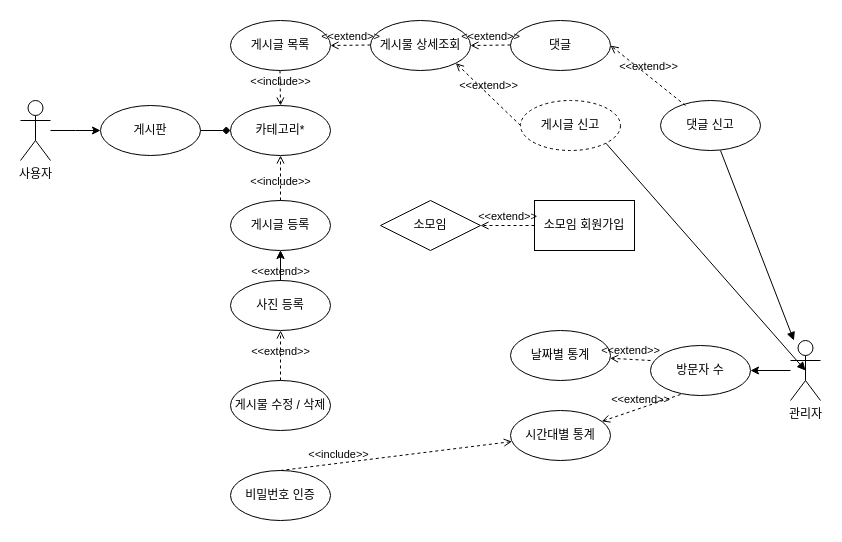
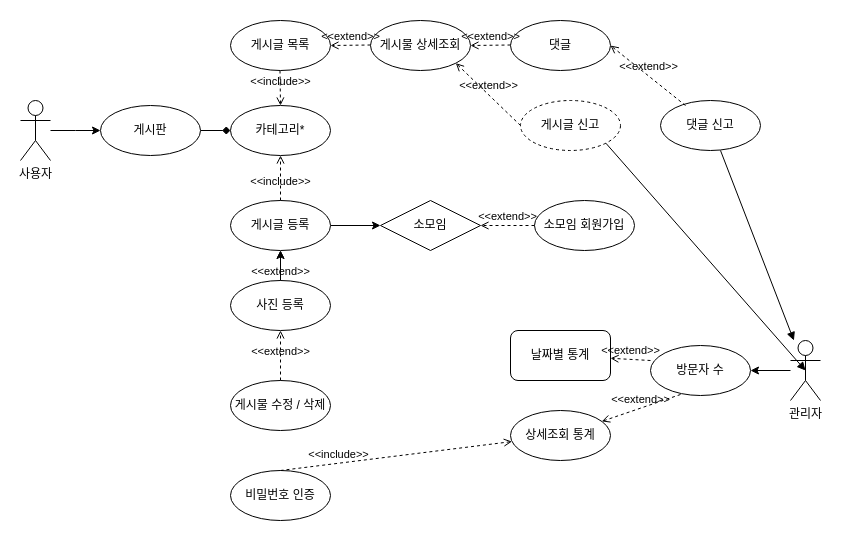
  <mxCell id="0" />
  <mxCell id="1" parent="0" />
  <mxCell id="2" value="" style="edgeStyle=orthogonalEdgeStyle;rounded=0;orthogonalLoop=1;jettySize=auto;html=1;" edge="1" parent="1" source="3"><mxGeometry relative="1" as="geometry"><mxPoint x="100" y="130" as="targetPoint" /></mxGeometry></mxCell>
  <mxCell id="3" value="사용자" style="shape=umlActor;verticalLabelPosition=bottom;verticalAlign=top;html=1;outlineConnect=0;" vertex="1" parent="1"><mxGeometry x="20" y="100" width="30" height="60" as="geometry" /></mxCell>
  <mxCell id="4" value="" style="edgeStyle=orthogonalEdgeStyle;rounded=0;orthogonalLoop=1;jettySize=auto;html=1;" edge="1" parent="1" source="5" target="22"><mxGeometry relative="1" as="geometry" /></mxCell>
  <mxCell id="5" value="관리자" style="shape=umlActor;verticalLabelPosition=bottom;verticalAlign=top;html=1;outlineConnect=0;" vertex="1" parent="1"><mxGeometry x="790" y="340" width="30" height="60" as="geometry" /></mxCell>
  <mxCell id="6" value="" style="edgeStyle=orthogonalEdgeStyle;rounded=0;orthogonalLoop=1;jettySize=auto;html=1;endArrow=diamond;" edge="1" parent="1" source="7" target="8"><mxGeometry relative="1" as="geometry" /></mxCell>
  <mxCell id="7" value="게시판" style="ellipse;html=1;whiteSpace=wrap;" vertex="1" parent="1"><mxGeometry x="100" y="105" width="100" height="50" as="geometry" /></mxCell>
  <mxCell id="8" value="카테고리*" style="ellipse;html=1;whiteSpace=wrap;" vertex="1" parent="1"><mxGeometry x="230" y="105" width="100" height="50" as="geometry" /></mxCell>
  <mxCell id="9" value="게시글 목록" style="ellipse;html=1;whiteSpace=wrap;" vertex="1" parent="1"><mxGeometry x="230" y="20" width="100" height="50" as="geometry" /></mxCell>
  <mxCell id="10" value="게시물 상세조회" style="ellipse;html=1;whiteSpace=wrap;" vertex="1" parent="1"><mxGeometry x="370" y="20" width="100" height="50" as="geometry" /></mxCell>
  <mxCell id="11" value="댓글" style="ellipse;html=1;whiteSpace=wrap;" vertex="1" parent="1"><mxGeometry x="510" y="20" width="100" height="50" as="geometry" /></mxCell>
  <mxCell id="12" value="게시글 신고" style="ellipse;html=1;whiteSpace=wrap;dashed=1;" vertex="1" parent="1"><mxGeometry x="520" y="100" width="100" height="50" as="geometry" /></mxCell>
  <mxCell id="13" value="댓글 신고" style="ellipse;html=1;whiteSpace=wrap;" vertex="1" parent="1"><mxGeometry x="660" y="100" width="100" height="50" as="geometry" /></mxCell>
+ <mxCell id="14" value="" style="edgeStyle=orthogonalEdgeStyle;rounded=0;orthogonalLoop=1;jettySize=auto;html=1;" edge="1" parent="1" source="15" target="20"><mxGeometry relative="1" as="geometry" /></mxCell>
  <mxCell id="15" value="게시글 등록" style="ellipse;html=1;whiteSpace=wrap;" vertex="1" parent="1"><mxGeometry x="230" y="200" width="100" height="50" as="geometry" /></mxCell>
  <mxCell id="16" value="" style="edgeStyle=orthogonalEdgeStyle;rounded=0;orthogonalLoop=1;jettySize=auto;html=1;" edge="1" parent="1" source="17" target="15"><mxGeometry relative="1" as="geometry" /></mxCell>
  <mxCell id="17" value="사진 등록" style="ellipse;html=1;whiteSpace=wrap;" vertex="1" parent="1"><mxGeometry x="230" y="280" width="100" height="50" as="geometry" /></mxCell>
  <mxCell id="18" value="비밀번호 인증" style="ellipse;html=1;whiteSpace=wrap;" vertex="1" parent="1"><mxGeometry x="230" y="470" width="100" height="50" as="geometry" /></mxCell>
  <mxCell id="19" value="게시물 수정 / 삭제" style="ellipse;html=1;whiteSpace=wrap;" vertex="1" parent="1"><mxGeometry x="230" y="380" width="100" height="50" as="geometry" /></mxCell>
  <mxCell id="20" value="소모임" style="rhombus;html=1;whiteSpace=wrap;" vertex="1" parent="1"><mxGeometry x="380" y="200" width="100" height="50" as="geometry" /></mxCell>
- <mxCell id="21" value="소모임 회원가입" style="html=1;whiteSpace=wrap;rounded=0;" vertex="1" parent="1"><mxGeometry x="534" y="200" width="100" height="50" as="geometry" /></mxCell>
+ <mxCell id="21" value="소모임 회원가입" style="ellipse;html=1;whiteSpace=wrap;" vertex="1" parent="1"><mxGeometry x="534" y="200" width="100" height="50" as="geometry" /></mxCell>
  <mxCell id="22" value="방문자 수" style="ellipse;html=1;whiteSpace=wrap;" vertex="1" parent="1"><mxGeometry x="650" y="345" width="100" height="50" as="geometry" /></mxCell>
- <mxCell id="23" value="날짜별 통계" style="ellipse;html=1;whiteSpace=wrap;" vertex="1" parent="1"><mxGeometry x="510" y="330" width="100" height="50" as="geometry" /></mxCell>
- <mxCell id="24" value="시간대별 통계" style="ellipse;html=1;whiteSpace=wrap;" vertex="1" parent="1"><mxGeometry x="510" y="410" width="100" height="50" as="geometry" /></mxCell>
+ <mxCell id="23" value="날짜별 통계" style="html=1;whiteSpace=wrap;rounded=1;" vertex="1" parent="1"><mxGeometry x="510" y="330" width="100" height="50" as="geometry" /></mxCell>
+ <mxCell id="24" value="상세조회 통계" style="ellipse;html=1;whiteSpace=wrap;" vertex="1" parent="1"><mxGeometry x="510" y="410" width="100" height="50" as="geometry" /></mxCell>
  <mxCell id="25" value="&amp;lt;&amp;lt;include&amp;gt;&amp;gt;" style="html=1;verticalAlign=bottom;labelBackgroundColor=none;endArrow=open;endFill=0;dashed=1;rounded=0;" edge="1" parent="1" target="8"><mxGeometry x="0.143" width="160" relative="1" as="geometry"><mxPoint x="279.5" y="70" as="sourcePoint" /><mxPoint x="279.5" y="35" as="targetPoint" /><mxPoint as="offset" /></mxGeometry></mxCell>
  <mxCell id="26" value="&amp;lt;&amp;lt;include&amp;gt;&amp;gt;" style="html=1;verticalAlign=bottom;labelBackgroundColor=none;endArrow=open;endFill=0;dashed=1;rounded=0;exitX=0.5;exitY=0;exitDx=0;exitDy=0;entryX=0.5;entryY=1;entryDx=0;entryDy=0;" edge="1" parent="1" source="15" target="8"><mxGeometry x="-0.556" width="160" relative="1" as="geometry"><mxPoint x="330" y="140" as="sourcePoint" /><mxPoint x="490" y="140" as="targetPoint" /><mxPoint as="offset" /></mxGeometry></mxCell>
  <mxCell id="27" value="&amp;lt;&amp;lt;extend&amp;gt;&amp;gt;" style="html=1;verticalAlign=bottom;labelBackgroundColor=none;endArrow=open;endFill=0;dashed=1;rounded=0;" edge="1" parent="1" target="15"><mxGeometry x="-1" width="160" relative="1" as="geometry"><mxPoint x="280" y="280" as="sourcePoint" /><mxPoint x="440" y="280" as="targetPoint" /><mxPoint as="offset" /></mxGeometry></mxCell>
  <mxCell id="28" value="&amp;lt;&amp;lt;extend&amp;gt;&amp;gt;" style="html=1;verticalAlign=bottom;labelBackgroundColor=none;endArrow=open;endFill=0;dashed=1;rounded=0;exitX=0.5;exitY=0;exitDx=0;exitDy=0;entryX=0.5;entryY=1;entryDx=0;entryDy=0;" edge="1" parent="1" source="19" target="17"><mxGeometry x="-0.2" width="160" relative="1" as="geometry"><mxPoint x="330" y="440" as="sourcePoint" /><mxPoint x="490" y="440" as="targetPoint" /><mxPoint as="offset" /></mxGeometry></mxCell>
  <mxCell id="29" value="&amp;lt;&amp;lt;include&amp;gt;&amp;gt;" style="html=1;verticalAlign=bottom;labelBackgroundColor=none;endArrow=open;endFill=0;dashed=1;rounded=0;exitX=0.5;exitY=0;exitDx=0;exitDy=0;" edge="1" parent="1" source="18" target="24"><mxGeometry x="-0.5" width="160" relative="1" as="geometry"><mxPoint x="330" y="440" as="sourcePoint" /><mxPoint x="490" y="440" as="targetPoint" /><mxPoint as="offset" /></mxGeometry></mxCell>
  <mxCell id="30" value="&amp;lt;&amp;lt;extend&amp;gt;&amp;gt;" style="html=1;verticalAlign=bottom;labelBackgroundColor=none;endArrow=open;endFill=0;dashed=1;rounded=0;exitX=0;exitY=0.5;exitDx=0;exitDy=0;entryX=1;entryY=0.5;entryDx=0;entryDy=0;" edge="1" parent="1" source="21" target="20"><mxGeometry width="160" relative="1" as="geometry"><mxPoint x="330" y="240" as="sourcePoint" /><mxPoint x="490" y="240" as="targetPoint" /></mxGeometry></mxCell>
  <mxCell id="31" value="&amp;lt;&amp;lt;extend&amp;gt;&amp;gt;" style="html=1;verticalAlign=bottom;labelBackgroundColor=none;endArrow=open;endFill=0;dashed=1;rounded=0;" edge="1" parent="1" target="10"><mxGeometry width="160" relative="1" as="geometry"><mxPoint x="510" y="44.5" as="sourcePoint" /><mxPoint x="670" y="44.5" as="targetPoint" /></mxGeometry></mxCell>
  <mxCell id="32" value="&amp;lt;&amp;lt;extend&amp;gt;&amp;gt;" style="html=1;verticalAlign=bottom;labelBackgroundColor=none;endArrow=open;endFill=0;dashed=1;rounded=0;" edge="1" parent="1"><mxGeometry width="160" relative="1" as="geometry"><mxPoint x="370" y="44.5" as="sourcePoint" /><mxPoint x="330" y="45" as="targetPoint" /></mxGeometry></mxCell>
  <mxCell id="33" value="&amp;lt;&amp;lt;extend&amp;gt;&amp;gt;" style="html=1;verticalAlign=bottom;labelBackgroundColor=none;endArrow=open;endFill=0;dashed=1;rounded=0;exitX=0;exitY=0.5;exitDx=0;exitDy=0;entryX=1;entryY=1;entryDx=0;entryDy=0;" edge="1" parent="1" source="12" target="10"><mxGeometry width="160" relative="1" as="geometry"><mxPoint x="330" y="240" as="sourcePoint" /><mxPoint x="490" y="240" as="targetPoint" /></mxGeometry></mxCell>
  <mxCell id="34" value="&amp;lt;&amp;lt;extend&amp;gt;&amp;gt;" style="html=1;verticalAlign=bottom;labelBackgroundColor=none;endArrow=open;endFill=0;dashed=1;rounded=0;exitX=0;exitY=0.5;exitDx=0;exitDy=0;entryX=1;entryY=0.5;entryDx=0;entryDy=0;" edge="1" parent="1" target="11"><mxGeometry width="160" relative="1" as="geometry"><mxPoint x="685" y="105" as="sourcePoint" /><mxPoint x="620" y="43" as="targetPoint" /></mxGeometry></mxCell>
  <mxCell id="35" value="" style="html=1;verticalAlign=bottom;labelBackgroundColor=none;endArrow=block;endFill=1;rounded=0;exitX=1;exitY=1;exitDx=0;exitDy=0;entryX=0.5;entryY=0.5;entryDx=0;entryDy=0;entryPerimeter=0;" edge="1" parent="1" source="12" target="5"><mxGeometry width="160" relative="1" as="geometry"><mxPoint x="330" y="240" as="sourcePoint" /><mxPoint x="490" y="240" as="targetPoint" /></mxGeometry></mxCell>
  <mxCell id="36" value="" style="html=1;verticalAlign=bottom;labelBackgroundColor=none;endArrow=block;endFill=1;rounded=0;exitX=1;exitY=1;exitDx=0;exitDy=0;" edge="1" parent="1" target="5"><mxGeometry width="160" relative="1" as="geometry"><mxPoint x="720" y="150" as="sourcePoint" /><mxPoint x="920" y="377" as="targetPoint" /></mxGeometry></mxCell>
  <mxCell id="37" value="&amp;lt;&amp;lt;extend&amp;gt;&amp;gt;" style="html=1;verticalAlign=bottom;labelBackgroundColor=none;endArrow=open;endFill=0;dashed=1;rounded=0;" edge="1" parent="1" target="23"><mxGeometry width="160" relative="1" as="geometry"><mxPoint x="650" y="360" as="sourcePoint" /><mxPoint x="810" y="360" as="targetPoint" /></mxGeometry></mxCell>
  <mxCell id="38" value="&amp;lt;&amp;lt;extend&amp;gt;&amp;gt;" style="html=1;verticalAlign=bottom;labelBackgroundColor=none;endArrow=open;endFill=0;dashed=1;rounded=0;" edge="1" parent="1" target="24"><mxGeometry width="160" relative="1" as="geometry"><mxPoint x="680" y="394" as="sourcePoint" /><mxPoint x="840" y="394" as="targetPoint" /></mxGeometry></mxCell>
